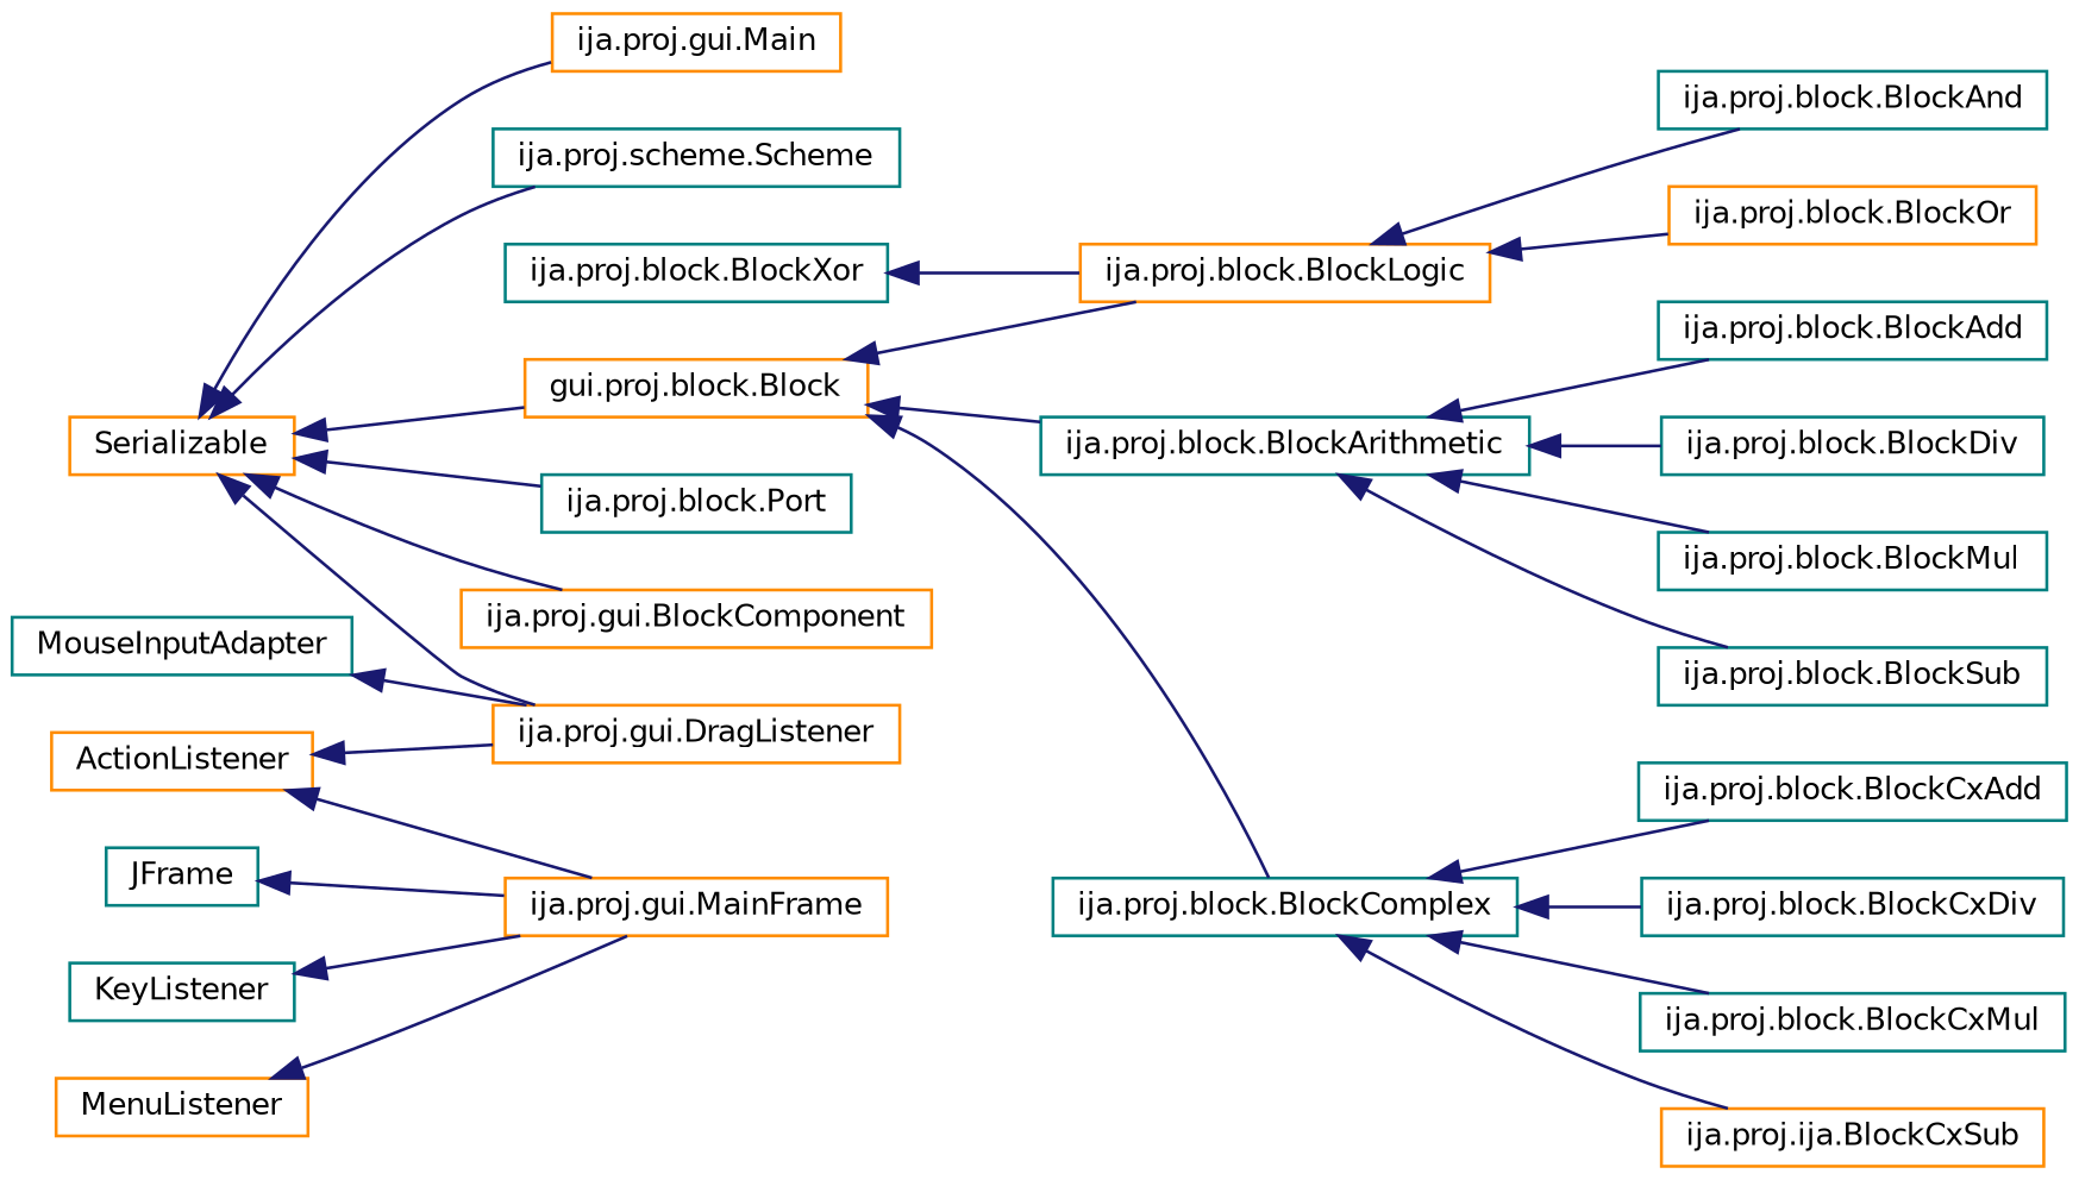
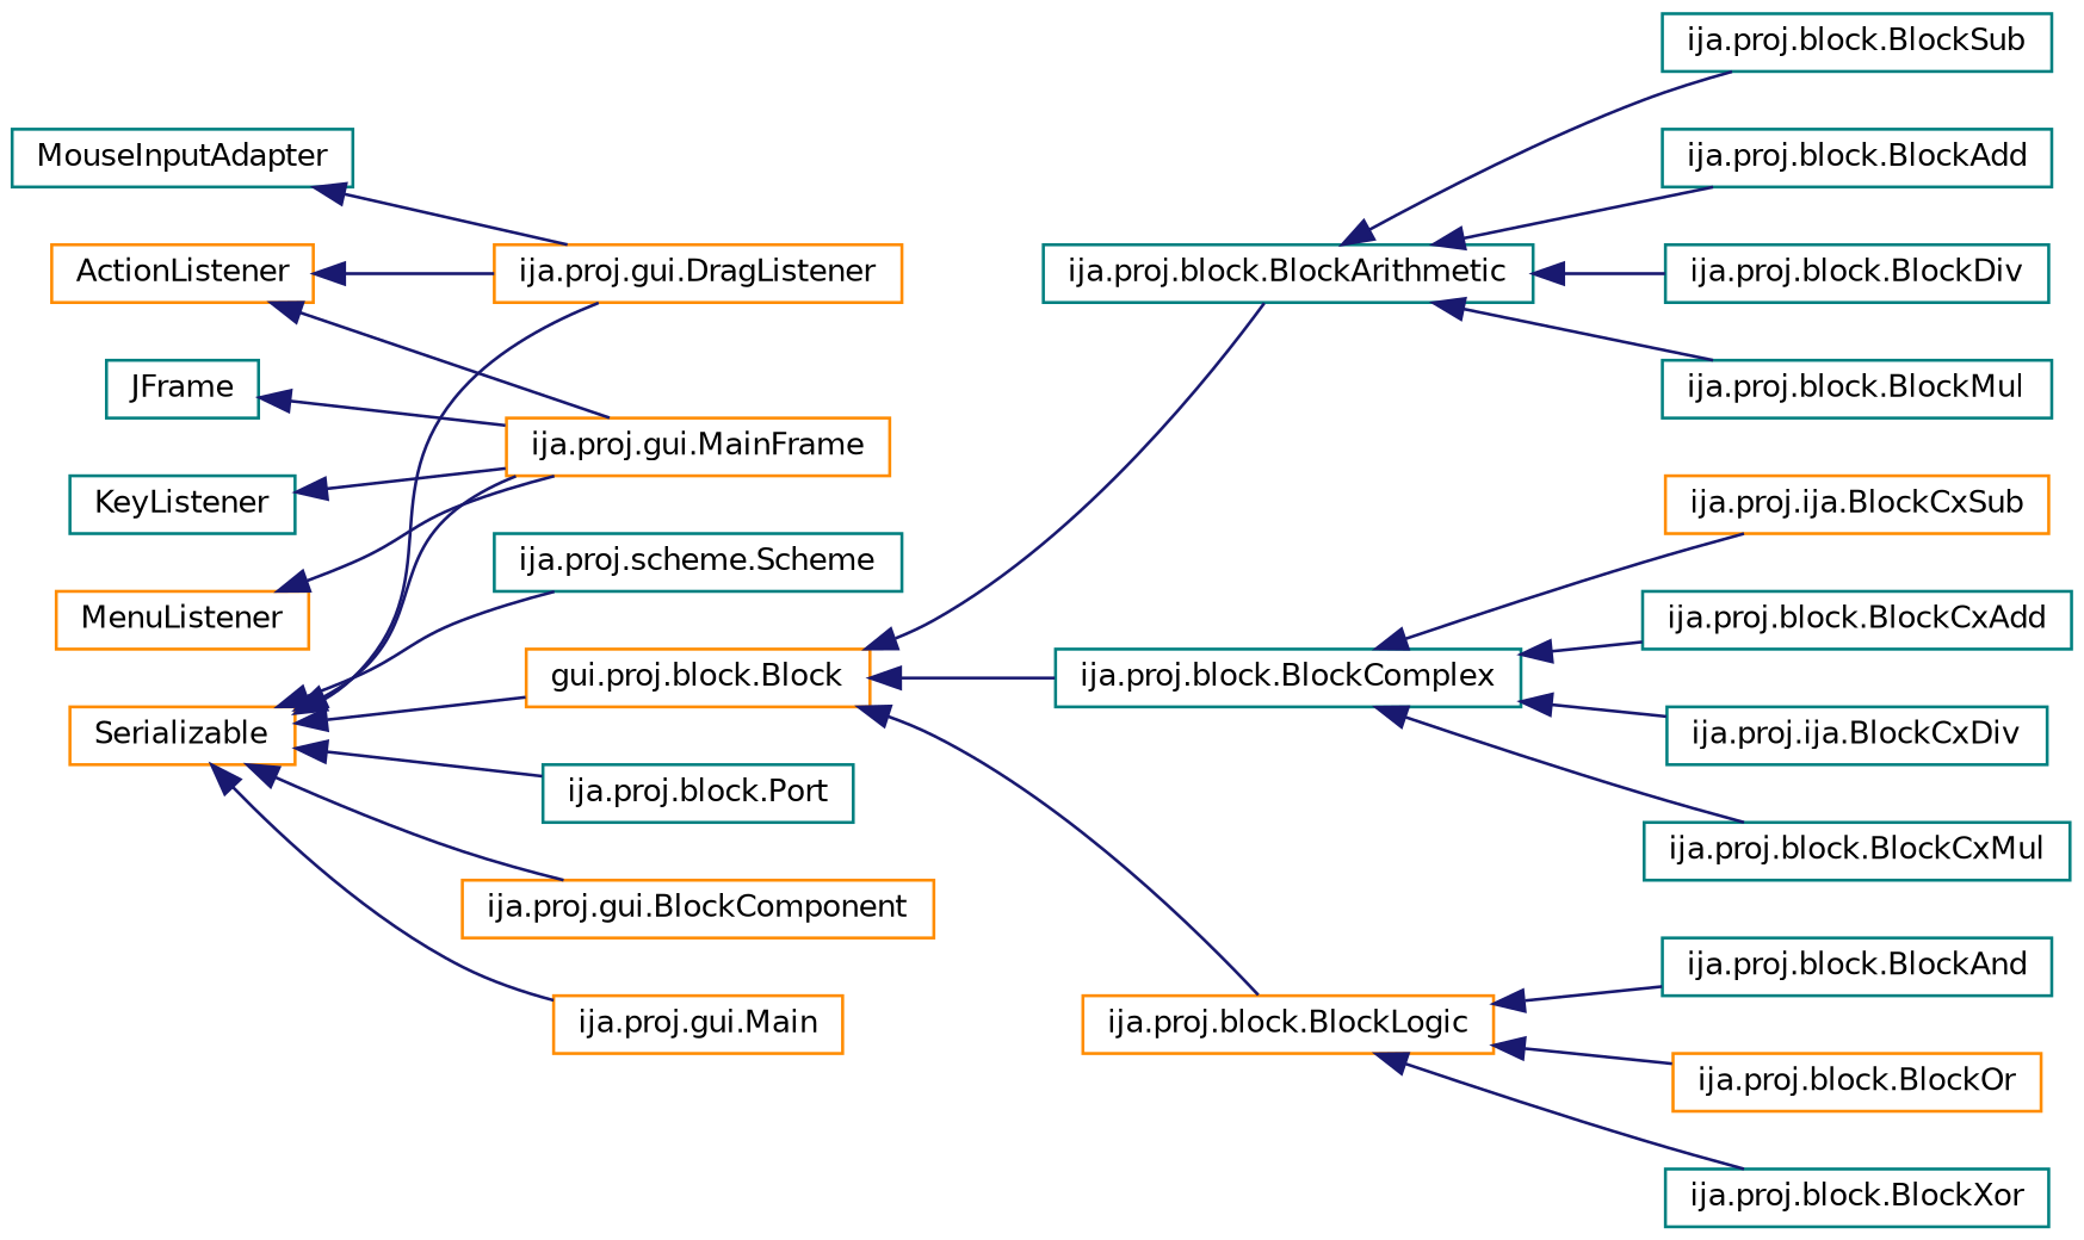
  digraph {
    rankdir=LR
    node [color=teal fillcolor=white fontname=Helvetica fontsize=10 shape=record style=filled]
    edge [color=midnightblue dir=back fontname=Helvetica fontsize=10 labelfontname=Helvetica labelfontsize=10 style=solid]
    n1 [color=darkorange height=0.2 label=ActionListener width=0.4]
    n2 [color=darkorange height=0.2 label="ija.proj.gui.DragListener" width=0.4]
    n3 [color=darkorange height=0.2 label="ija.proj.gui.MainFrame" width=0.4]
    n4 [height=0.2 label=JFrame width=0.4]
    n5 [height=0.2 label=KeyListener width=0.4]
    n6 [color=darkorange height=0.2 label=MenuListener width=0.4]
    n7 [height=0.2 label=MouseInputAdapter width=0.4]
    n8 [color=darkorange height=0.2 label=Serializable width=0.4]
    n9 [color=darkorange height=0.2 label="gui.proj.block.Block" width=0.4]
    n10 [height=0.2 label="ija.proj.block.Port" width=0.4]
    n11 [color=darkorange height=0.2 label="ija.proj.gui.BlockComponent" width=0.4]
    n12 [color=darkorange height=0.2 label="ija.proj.gui.Main" width=0.4]
    n13 [height=0.2 label="ija.proj.scheme.Scheme" width=0.4]
    n14 [height=0.2 label="ija.proj.block.BlockArithmetic" width=0.4]
    n15 [height=0.2 label="ija.proj.block.BlockComplex" width=0.4]
    n16 [color=darkorange height=0.2 label="ija.proj.block.BlockLogic" width=0.4]
    n17 [height=0.2 label="ija.proj.block.BlockAdd" width=0.4]
    n18 [height=0.2 label="ija.proj.block.BlockDiv" width=0.4]
    n19 [height=0.2 label="ija.proj.block.BlockMul" width=0.4]
    n20 [height=0.2 label="ija.proj.block.BlockSub" width=0.4]
    n21 [height=0.2 label="ija.proj.block.BlockCxAdd" width=0.4]
-   n22 [height=0.2 label="ija.proj.block.BlockCxDiv" width=0.4]
+   n22 [height=0.2 label="ija.proj.ija.BlockCxDiv" width=0.4]
    n23 [height=0.2 label="ija.proj.block.BlockCxMul" width=0.4]
    n24 [color=darkorange height=0.2 label="ija.proj.ija.BlockCxSub" width=0.4]
    n25 [height=0.2 label="ija.proj.block.BlockAnd" width=0.4]
    n26 [color=darkorange height=0.2 label="ija.proj.block.BlockOr" width=0.4]
    n27 [height=0.2 label="ija.proj.block.BlockXor" width=0.4]
    n1 -> n2
    n1 -> n3
    n4 -> n3
    n5 -> n3
    n6 -> n3
    n7 -> n2
    n8 -> n2
+   n8 -> n3
    n8 -> n9
    n8 -> n10
    n8 -> n11
    n8 -> n12
    n8 -> n13
    n9 -> n14
    n9 -> n15
    n9 -> n16
    n14 -> n17
    n14 -> n18
    n14 -> n19
    n14 -> n20
    n15 -> n21
    n15 -> n22
    n15 -> n23
    n15 -> n24
    n16 -> n25
    n16 -> n26
-   n27 -> n16
+   n16 -> n27
  }
